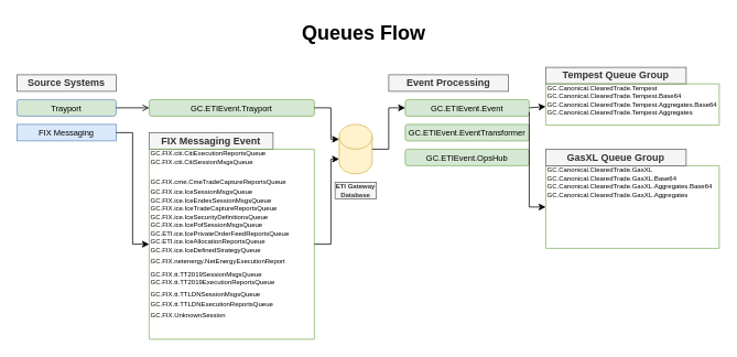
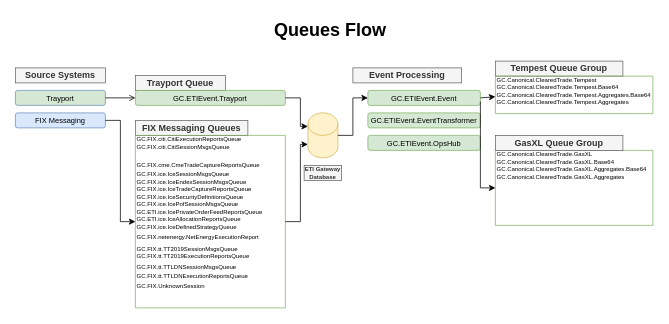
  <mxCell id="0" />
  <mxCell id="1" parent="0" />
  <mxCell id="2" value="Queues Flow" style="text;html=1;strokeColor=none;fillColor=none;align=center;verticalAlign=middle;whiteSpace=wrap;rounded=0;fontSize=24;fontStyle=1" vertex="1" parent="1"><mxGeometry x="240" y="20" width="400" height="40" as="geometry" /></mxCell>
  <mxCell id="3" value="Source Systems" style="text;html=1;strokeColor=#666666;fillColor=#f5f5f5;align=center;verticalAlign=middle;whiteSpace=wrap;rounded=0;fontStyle=1;fontSize=12;fontColor=#333333;" vertex="1" parent="1"><mxGeometry x="20" y="90" width="120" height="20" as="geometry" /></mxCell>
  <mxCell id="4" value="Trayport" style="rounded=1;whiteSpace=wrap;html=1;fillColor=#d5e8d4;strokeColor=#6c8ebf;fontSize=10;fontStyle=0;shadow=0;glass=0;sketch=0;" vertex="1" parent="1"><mxGeometry x="20" y="120" width="120" height="20" as="geometry" /></mxCell>
- <mxCell id="5" value="FIX Messaging" style="whiteSpace=wrap;html=1;fillColor=#dae8fc;strokeColor=#6c8ebf;fontSize=10;fontStyle=0;rounded=0;" vertex="1" parent="1"><mxGeometry x="20" y="150" width="120" height="20" as="geometry" /></mxCell>
+ <mxCell id="5" value="FIX Messaging" style="rounded=1;whiteSpace=wrap;html=1;fillColor=#dae8fc;strokeColor=#6c8ebf;fontSize=10;fontStyle=0;" vertex="1" parent="1"><mxGeometry x="20" y="150" width="120" height="20" as="geometry" /></mxCell>
+ <mxCell id="6" value="Trayport Queue" style="text;html=1;strokeColor=#666666;fillColor=#f5f5f5;align=center;verticalAlign=middle;whiteSpace=wrap;rounded=0;fontStyle=1;fontSize=12;fontColor=#333333;" vertex="1" parent="1"><mxGeometry x="180" y="100" width="120" height="20" as="geometry" /></mxCell>
  <mxCell id="7" value="GC.ETIEvent.Trayport" style="rounded=1;whiteSpace=wrap;html=1;fillColor=#d5e8d4;strokeColor=#82b366;fontSize=10;fontStyle=0;" vertex="1" parent="1"><mxGeometry x="180" y="120" width="200" height="20" as="geometry" /></mxCell>
- <mxCell id="8" value="FIX Messaging Event" style="text;html=1;strokeColor=#666666;fillColor=#f5f5f5;align=center;verticalAlign=middle;whiteSpace=wrap;rounded=0;fontStyle=1;fontSize=12;fontColor=#333333;" vertex="1" parent="1"><mxGeometry x="180" y="160" width="150" height="20" as="geometry" /></mxCell>
+ <mxCell id="8" value="FIX Messaging Queues" style="text;html=1;strokeColor=#666666;fillColor=#f5f5f5;align=center;verticalAlign=middle;whiteSpace=wrap;rounded=0;fontStyle=1;fontSize=12;fontColor=#333333;" vertex="1" parent="1"><mxGeometry x="180" y="160" width="150" height="20" as="geometry" /></mxCell>
  <mxCell id="9" value="" style="swimlane;startSize=0;html=1;fillColor=#D5E8D4;strokeColor=#82b366;fontSize=10;fontStyle=0;collapsible=0;" vertex="1" parent="1"><mxGeometry x="180" y="180" width="200" height="230" as="geometry" /></mxCell>
  <mxCell id="10" value="GC.FIX.citi.CitiExecutionReportsQueue" style="text;html=1;strokeColor=none;fillColor=none;align=left;verticalAlign=middle;whiteSpace=wrap;rounded=0;fontSize=8;" vertex="1" parent="9"><mxGeometry width="120" height="10" as="geometry" /></mxCell>
  <mxCell id="11" value="GC.FIX.citi.CitiSessionMsgsQueue" style="text;html=1;strokeColor=none;fillColor=none;align=left;verticalAlign=middle;whiteSpace=wrap;rounded=0;fontSize=8;" vertex="1" parent="9"><mxGeometry y="10" width="120" height="10" as="geometry" /></mxCell>
  <mxCell id="12" value="GC.FIX.cme.CmeTradeCaptureReportsQueue" style="text;html=1;strokeColor=none;fillColor=none;align=left;verticalAlign=middle;whiteSpace=wrap;rounded=0;fontSize=8;" vertex="1" parent="9"><mxGeometry y="34" width="120" height="10" as="geometry" /></mxCell>
  <mxCell id="13" value="GC.FIX.ice.IceSessionMsgsQueue" style="text;html=1;strokeColor=none;fillColor=none;align=left;verticalAlign=middle;whiteSpace=wrap;rounded=0;fontSize=8;" vertex="1" parent="9"><mxGeometry y="46" width="120" height="10" as="geometry" /></mxCell>
  <mxCell id="14" value="GC.FIX.ice.IceEndexSessionMsgsQueue" style="text;html=1;strokeColor=none;fillColor=none;align=left;verticalAlign=middle;whiteSpace=wrap;rounded=0;fontSize=8;" vertex="1" parent="9"><mxGeometry y="57" width="120" height="10" as="geometry" /></mxCell>
  <mxCell id="15" value="GC.FIX.ice.IceTradeCaptureReportsQueue" style="text;html=1;strokeColor=none;fillColor=none;align=left;verticalAlign=middle;whiteSpace=wrap;rounded=0;fontSize=8;" vertex="1" parent="9"><mxGeometry y="67" width="120" height="10" as="geometry" /></mxCell>
  <mxCell id="16" value="GC.FIX.ice.IceSecurityDefinitionsQueue" style="text;html=1;strokeColor=none;fillColor=none;align=left;verticalAlign=middle;whiteSpace=wrap;rounded=0;fontSize=8;" vertex="1" parent="9"><mxGeometry y="77" width="120" height="10" as="geometry" /></mxCell>
  <mxCell id="17" value="GC.FIX.ice.IcePofSessionMsgsQueue" style="text;html=1;strokeColor=none;fillColor=none;align=left;verticalAlign=middle;whiteSpace=wrap;rounded=0;fontSize=8;" vertex="1" parent="9"><mxGeometry y="87" width="120" height="10" as="geometry" /></mxCell>
  <mxCell id="18" value="GC.ETI.ice.IcePrivateOrderFeedReportsQueue" style="text;html=1;strokeColor=none;fillColor=none;align=left;verticalAlign=middle;whiteSpace=wrap;rounded=0;fontSize=8;" vertex="1" parent="9"><mxGeometry y="97" width="120" height="10" as="geometry" /></mxCell>
  <mxCell id="19" value="GC.ETI.ice.IceAllocationReportsQueue" style="text;html=1;strokeColor=none;fillColor=none;align=left;verticalAlign=middle;whiteSpace=wrap;rounded=0;fontSize=8;" vertex="1" parent="9"><mxGeometry y="107" width="120" height="10" as="geometry" /></mxCell>
  <mxCell id="20" value="GC.FIX.ice.IceDefinedStrategyQueue" style="text;html=1;strokeColor=none;fillColor=none;align=left;verticalAlign=middle;whiteSpace=wrap;rounded=0;fontSize=8;" vertex="1" parent="9"><mxGeometry y="117" width="120" height="10" as="geometry" /></mxCell>
  <mxCell id="21" value="GC.FIX.netenergy.NetEnergyExecutionReport" style="text;html=1;strokeColor=none;fillColor=none;align=left;verticalAlign=middle;whiteSpace=wrap;rounded=0;fontSize=8;" vertex="1" parent="9"><mxGeometry y="130" width="120" height="10" as="geometry" /></mxCell>
  <mxCell id="22" value="GC.FIX.tt.TT2019SessionMsgsQueue" style="text;html=1;strokeColor=none;fillColor=none;align=left;verticalAlign=middle;whiteSpace=wrap;rounded=0;fontSize=8;" vertex="1" parent="9"><mxGeometry y="145" width="120" height="14" as="geometry" /></mxCell>
  <mxCell id="23" value="GC.FIX.tt.TT2019ExecutionReportsQueue" style="text;html=1;strokeColor=none;fillColor=none;align=left;verticalAlign=middle;whiteSpace=wrap;rounded=0;fontSize=8;" vertex="1" parent="9"><mxGeometry y="156" width="120" height="10" as="geometry" /></mxCell>
  <mxCell id="24" value="GC.FIX.tt.TTLDNSessionMsgsQueue" style="text;html=1;strokeColor=none;fillColor=none;align=left;verticalAlign=middle;whiteSpace=wrap;rounded=0;fontSize=8;" vertex="1" parent="9"><mxGeometry y="170" width="120" height="10" as="geometry" /></mxCell>
  <mxCell id="25" value="GC.FIX.tt.TTLDNExecutionReportsQueue" style="text;html=1;strokeColor=none;fillColor=none;align=left;verticalAlign=middle;whiteSpace=wrap;rounded=0;fontSize=8;" vertex="1" parent="9"><mxGeometry y="182" width="120" height="10" as="geometry" /></mxCell>
  <mxCell id="26" value="GC.FIX.UnknownSession" style="text;html=1;strokeColor=none;fillColor=none;align=left;verticalAlign=middle;whiteSpace=wrap;rounded=0;fontSize=8;" vertex="1" parent="9"><mxGeometry y="196" width="170" height="10" as="geometry" /></mxCell>
  <mxCell id="27" value="ETI Gateway Database" style="text;html=1;strokeColor=#666666;fillColor=#f5f5f5;align=center;verticalAlign=middle;whiteSpace=wrap;rounded=0;fontStyle=1;fontSize=8;fontColor=#333333;" vertex="1" parent="1"><mxGeometry x="405" y="220" width="50" height="20" as="geometry" /></mxCell>
  <mxCell id="28" value="" style="shape=cylinder3;whiteSpace=wrap;html=1;boundedLbl=1;backgroundOutline=1;size=15;fillColor=#fff2cc;strokeColor=#d6b656;" vertex="1" parent="1"><mxGeometry x="410" y="150" width="40" height="60" as="geometry" /></mxCell>
  <mxCell id="29" value="Event Processing" style="text;html=1;strokeColor=#666666;fillColor=#f5f5f5;align=center;verticalAlign=middle;whiteSpace=wrap;rounded=0;fontStyle=1;fontSize=12;fontColor=#333333;" vertex="1" parent="1"><mxGeometry x="470" y="90" width="145" height="20" as="geometry" /></mxCell>
  <mxCell id="30" value="GC.ETIEvent.Event" style="rounded=1;whiteSpace=wrap;html=1;fillColor=#d5e8d4;strokeColor=#82b366;fontSize=10;fontStyle=0;" vertex="1" parent="1"><mxGeometry x="490" y="120" width="150" height="20" as="geometry" /></mxCell>
  <mxCell id="31" value="GC.ETIEvent.EventTransformer" style="rounded=1;whiteSpace=wrap;html=1;fillColor=#d5e8d4;strokeColor=#82b366;fontSize=10;fontStyle=0;" vertex="1" parent="1"><mxGeometry x="490" y="150" width="150" height="20" as="geometry" /></mxCell>
  <mxCell id="32" value="GC.ETIEvent.OpsHub" style="rounded=1;whiteSpace=wrap;html=1;fillColor=#d5e8d4;strokeColor=#82b366;fontSize=10;fontStyle=0;" vertex="1" parent="1"><mxGeometry x="490" y="180" width="150" height="20" as="geometry" /></mxCell>
  <mxCell id="33" value="Tempest Queue Group" style="text;html=1;strokeColor=#666666;fillColor=#f5f5f5;align=center;verticalAlign=middle;whiteSpace=wrap;rounded=0;fontStyle=1;fontSize=12;fontColor=#333333;" vertex="1" parent="1"><mxGeometry x="660" y="81" width="170" height="20" as="geometry" /></mxCell>
  <mxCell id="34" value="" style="swimlane;startSize=0;html=1;fillColor=#d5e8d4;strokeColor=#82b366;fontSize=10;fontStyle=0;collapsible=0;" vertex="1" parent="1"><mxGeometry x="660" y="101" width="210" height="50" as="geometry" /></mxCell>
  <mxCell id="35" value="GC.Canonical.ClearedTrade.Tempest" style="text;html=1;strokeColor=none;fillColor=none;align=left;verticalAlign=middle;whiteSpace=wrap;rounded=0;fontSize=8;" vertex="1" parent="34"><mxGeometry width="120" height="10" as="geometry" /></mxCell>
  <mxCell id="36" value="GC.Canonical.ClearedTrade.Tempest.Base64" style="text;html=1;strokeColor=none;fillColor=none;align=left;verticalAlign=middle;whiteSpace=wrap;rounded=0;fontSize=8;" vertex="1" parent="34"><mxGeometry y="10" width="120" height="10" as="geometry" /></mxCell>
  <mxCell id="37" value="GC.Canonical.ClearedTrade.Tempest.Aggregates.Base64" style="text;html=1;strokeColor=none;fillColor=none;align=left;verticalAlign=middle;whiteSpace=wrap;rounded=0;fontSize=8;" vertex="1" parent="34"><mxGeometry y="20" width="120" height="10" as="geometry" /></mxCell>
  <mxCell id="38" value="GC.Canonical.ClearedTrade.Tempest.Aggregates" style="text;html=1;strokeColor=none;fillColor=none;align=left;verticalAlign=middle;whiteSpace=wrap;rounded=0;fontSize=8;" vertex="1" parent="34"><mxGeometry y="30" width="120" height="10" as="geometry" /></mxCell>
  <mxCell id="39" value="" style="swimlane;startSize=0;html=1;fillColor=#d5e8d4;strokeColor=#82b366;fontSize=10;fontStyle=0;collapsible=0;" vertex="1" parent="1"><mxGeometry x="660" y="200" width="210" height="100" as="geometry" /></mxCell>
  <mxCell id="40" value="GC.Canonical.ClearedTrade.GasXL" style="text;html=1;strokeColor=none;fillColor=none;align=left;verticalAlign=middle;whiteSpace=wrap;rounded=0;fontSize=8;" vertex="1" parent="39"><mxGeometry width="120" height="10" as="geometry" /></mxCell>
  <mxCell id="41" value="GC.Canonical.ClearedTrade.GasXL.Base64" style="text;html=1;strokeColor=none;fillColor=none;align=left;verticalAlign=middle;whiteSpace=wrap;rounded=0;fontSize=8;" vertex="1" parent="39"><mxGeometry y="10" width="120" height="10" as="geometry" /></mxCell>
  <mxCell id="42" value="GC.Canonical.ClearedTrade.GasXL.Aggregates.Base64" style="text;html=1;strokeColor=none;fillColor=none;align=left;verticalAlign=middle;whiteSpace=wrap;rounded=0;fontSize=8;" vertex="1" parent="39"><mxGeometry y="20" width="120" height="10" as="geometry" /></mxCell>
  <mxCell id="43" value="GC.Canonical.ClearedTrade.GasXL.Aggregates" style="text;html=1;strokeColor=none;fillColor=none;align=left;verticalAlign=middle;whiteSpace=wrap;rounded=0;fontSize=8;" vertex="1" parent="39"><mxGeometry y="30" width="120" height="10" as="geometry" /></mxCell>
  <mxCell id="44" value="GasXL Queue Group" style="text;html=1;strokeColor=#666666;fillColor=#f5f5f5;align=center;verticalAlign=middle;whiteSpace=wrap;rounded=0;fontStyle=1;fontSize=12;fontColor=#333333;" vertex="1" parent="39"><mxGeometry y="-20" width="170" height="20" as="geometry" /></mxCell>
  <mxCell id="45" value="" style="edgeStyle=orthogonalEdgeStyle;rounded=0;orthogonalLoop=1;jettySize=auto;html=1;exitX=1;exitY=0.5;exitDx=0;exitDy=0;entryX=0;entryY=0.5;entryDx=0;entryDy=0;fontSize=8;endArrow=open;" edge="1" parent="1" source="4" target="7"><mxGeometry relative="1" as="geometry" /></mxCell>
  <mxCell id="46" value="" style="edgeStyle=orthogonalEdgeStyle;rounded=0;orthogonalLoop=1;jettySize=auto;html=1;exitX=1;exitY=0.5;exitDx=0;exitDy=0;entryX=0;entryY=0.5;entryDx=0;entryDy=0;fontSize=8;" edge="1" parent="1" source="5" target="9"><mxGeometry relative="1" as="geometry" /></mxCell>
  <mxCell id="47" value="" style="edgeStyle=orthogonalEdgeStyle;rounded=0;orthogonalLoop=1;jettySize=auto;html=1;exitX=1;exitY=0.5;exitDx=0;exitDy=0;entryX=0;entryY=0.3;entryDx=0;entryDy=0;fontSize=8;entryPerimeter=0;" edge="1" parent="1" source="7" target="28"><mxGeometry relative="1" as="geometry"><Array as="points"><mxPoint x="400" y="130" /><mxPoint x="400" y="168" /></Array></mxGeometry></mxCell>
  <mxCell id="48" value="" style="edgeStyle=orthogonalEdgeStyle;rounded=0;orthogonalLoop=1;jettySize=auto;html=1;exitX=1;exitY=0.5;exitDx=0;exitDy=0;entryX=0;entryY=0.7;entryDx=0;entryDy=0;fontSize=8;entryPerimeter=0;" edge="1" parent="1" source="9" target="28"><mxGeometry relative="1" as="geometry" /></mxCell>
  <mxCell id="49" value="" style="edgeStyle=orthogonalEdgeStyle;rounded=0;orthogonalLoop=1;jettySize=auto;html=1;exitX=1;exitY=0.5;exitDx=0;exitDy=0;entryX=0;entryY=0.5;entryDx=0;entryDy=0;fontSize=8;exitPerimeter=0;" edge="1" parent="1" source="28" target="30"><mxGeometry relative="1" as="geometry" /></mxCell>
  <mxCell id="50" value="" style="edgeStyle=orthogonalEdgeStyle;rounded=0;orthogonalLoop=1;jettySize=auto;html=1;exitX=1;exitY=0.75;exitDx=0;exitDy=0;entryX=0;entryY=0.5;entryDx=0;entryDy=0;fontSize=8;" edge="1" parent="1" source="30" target="39"><mxGeometry relative="1" as="geometry"><Array as="points"><mxPoint x="640" y="135" /><mxPoint x="640" y="250" /></Array></mxGeometry></mxCell>
  <mxCell id="51" value="" style="endArrow=classic;html=1;rounded=0;entryX=0;entryY=0.75;entryDx=0;entryDy=0;exitX=1;exitY=0.5;exitDx=0;exitDy=0;" edge="1" parent="1" source="30" target="37"><mxGeometry width="50" height="50" relative="1" as="geometry"><mxPoint x="620" y="100" as="sourcePoint" /><mxPoint x="670" y="51" as="targetPoint" /></mxGeometry></mxCell>
